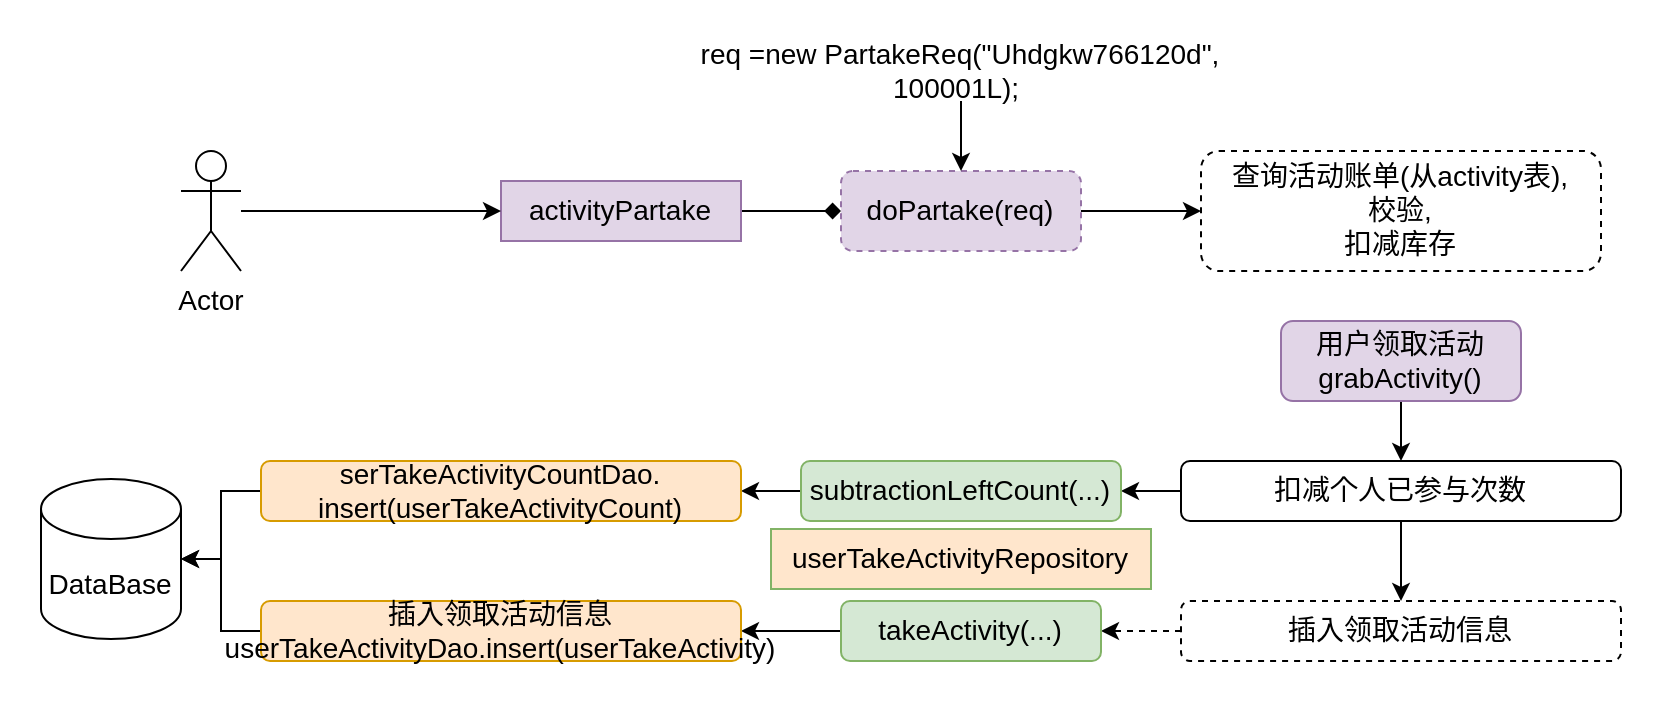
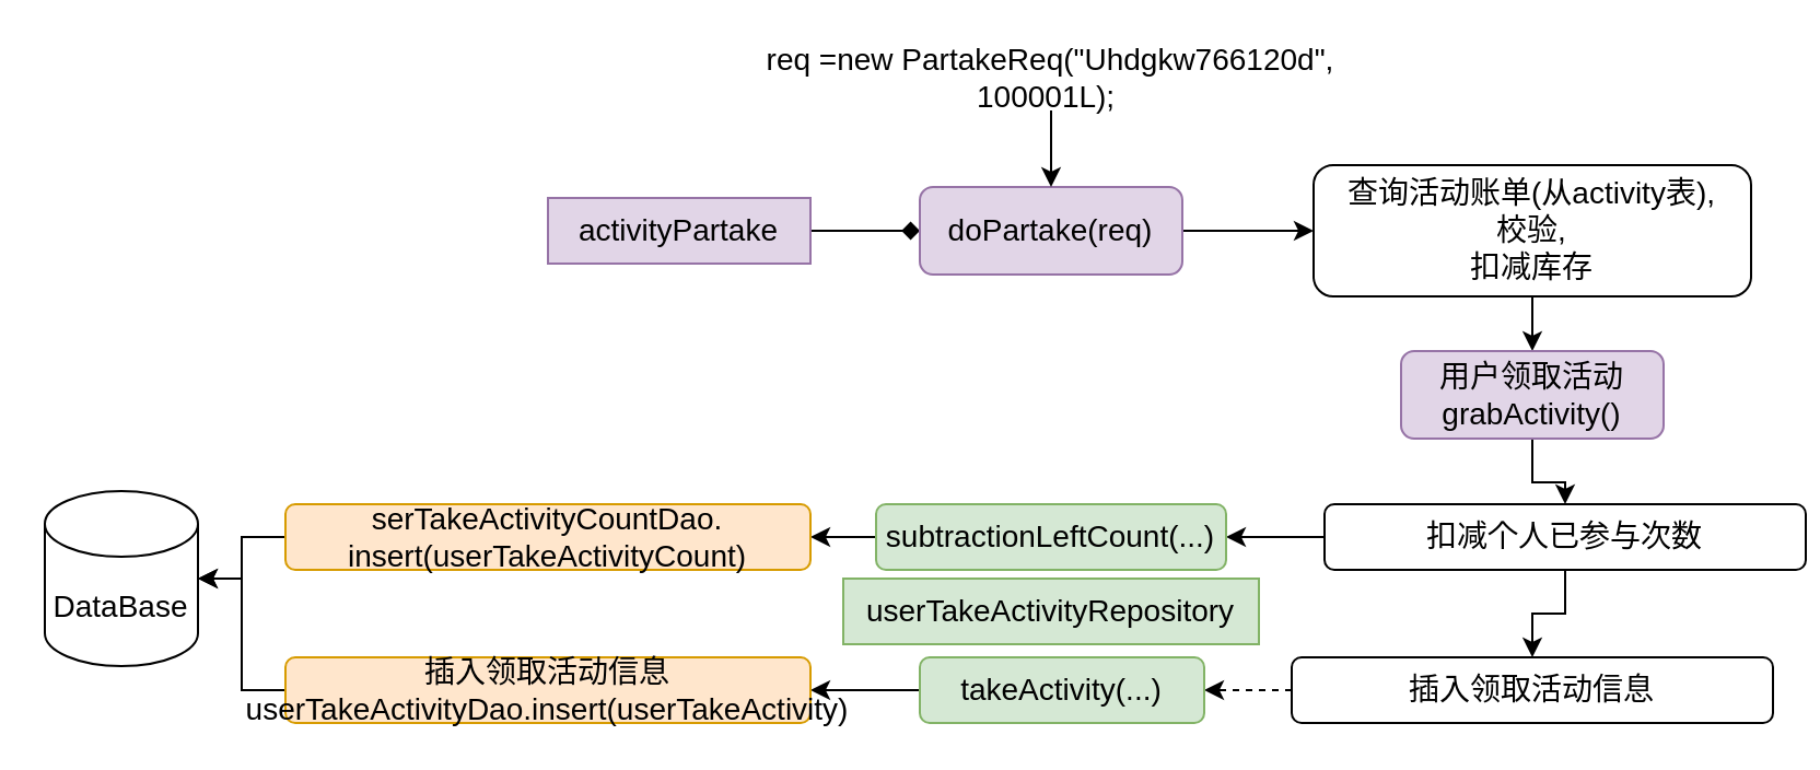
  <mxCell id="0" />
  <mxCell id="1" parent="0" />
  <mxCell id="2" value="" style="edgeStyle=orthogonalEdgeStyle;rounded=0;orthogonalLoop=1;jettySize=auto;html=1;strokeWidth=1;fontSize=14;fontStyle=0;endArrow=diamond;" edge="1" parent="1" source="3" target="7"><mxGeometry relative="1" as="geometry" /></mxCell>
  <mxCell id="3" value="activityPartake" style="rounded=0;whiteSpace=wrap;html=1;fillColor=#e1d5e7;strokeColor=#9673a6;strokeWidth=1;fontSize=14;fontStyle=0" vertex="1" parent="1"><mxGeometry x="250" y="90" width="120" height="30" as="geometry" /></mxCell>
- <mxCell id="4" value="" style="edgeStyle=orthogonalEdgeStyle;rounded=0;orthogonalLoop=1;jettySize=auto;html=1;strokeWidth=1;fontSize=14;fontStyle=0" edge="1" parent="1" source="5" target="3"><mxGeometry relative="1" as="geometry" /></mxCell>
- <mxCell id="5" value="Actor" style="shape=umlActor;verticalLabelPosition=bottom;verticalAlign=top;html=1;outlineConnect=0;strokeWidth=1;fontSize=14;fontStyle=0" vertex="1" parent="1"><mxGeometry x="90" y="75" width="30" height="60" as="geometry" /></mxCell>
  <mxCell id="6" value="" style="edgeStyle=orthogonalEdgeStyle;rounded=0;orthogonalLoop=1;jettySize=auto;html=1;strokeWidth=1;fontSize=14;fontStyle=0" edge="1" parent="1" source="7" target="9"><mxGeometry relative="1" as="geometry" /></mxCell>
- <mxCell id="7" value="doPartake(req)" style="rounded=1;whiteSpace=wrap;html=1;fillColor=#e1d5e7;strokeColor=#9673a6;strokeWidth=1;fontSize=14;fontStyle=0;dashed=1;" vertex="1" parent="1"><mxGeometry x="420" y="85" width="120" height="40" as="geometry" /></mxCell>
- <mxCell id="9" value="查询活动账单(从activity表),&lt;br style=&quot;font-size: 14px;&quot;&gt;校验,&lt;br style=&quot;font-size: 14px;&quot;&gt;扣减库存" style="rounded=1;whiteSpace=wrap;html=1;strokeWidth=1;fontSize=14;fontStyle=0;dashed=1;" vertex="1" parent="1"><mxGeometry x="600" y="75" width="200" height="60" as="geometry" /></mxCell>
+ <mxCell id="7" value="doPartake(req)" style="rounded=1;whiteSpace=wrap;html=1;fillColor=#e1d5e7;strokeColor=#9673a6;strokeWidth=1;fontSize=14;fontStyle=0" vertex="1" parent="1"><mxGeometry x="420" y="85" width="120" height="40" as="geometry" /></mxCell>
+ <mxCell id="8" value="" style="edgeStyle=orthogonalEdgeStyle;rounded=0;orthogonalLoop=1;jettySize=auto;html=1;strokeWidth=1;fontSize=14;fontStyle=0" edge="1" parent="1" source="9" target="11"><mxGeometry relative="1" as="geometry" /></mxCell>
+ <mxCell id="9" value="查询活动账单(从activity表),&lt;br style=&quot;font-size: 14px;&quot;&gt;校验,&lt;br style=&quot;font-size: 14px;&quot;&gt;扣减库存" style="rounded=1;whiteSpace=wrap;html=1;strokeWidth=1;fontSize=14;fontStyle=0" vertex="1" parent="1"><mxGeometry x="600" y="75" width="200" height="60" as="geometry" /></mxCell>
  <mxCell id="10" value="" style="edgeStyle=orthogonalEdgeStyle;rounded=0;orthogonalLoop=1;jettySize=auto;html=1;strokeWidth=1;fontSize=14;fontStyle=0" edge="1" parent="1" source="11" target="14"><mxGeometry relative="1" as="geometry" /></mxCell>
  <mxCell id="11" value="用户领取活动&lt;br style=&quot;font-size: 14px;&quot;&gt;grabActivity()" style="rounded=1;whiteSpace=wrap;html=1;fillColor=#e1d5e7;strokeColor=#9673a6;strokeWidth=1;fontSize=14;fontStyle=0" vertex="1" parent="1"><mxGeometry x="640" y="160" width="120" height="40" as="geometry" /></mxCell>
  <mxCell id="12" value="" style="edgeStyle=orthogonalEdgeStyle;rounded=0;orthogonalLoop=1;jettySize=auto;html=1;strokeWidth=1;fontSize=14;fontStyle=0" edge="1" parent="1" source="14" target="16"><mxGeometry relative="1" as="geometry" /></mxCell>
  <mxCell id="13" value="" style="edgeStyle=orthogonalEdgeStyle;rounded=0;orthogonalLoop=1;jettySize=auto;html=1;strokeWidth=1;fontSize=14;fontStyle=0" edge="1" parent="1" source="14" target="19"><mxGeometry relative="1" as="geometry" /></mxCell>
- <mxCell id="14" value="扣减个人已参与次数" style="rounded=1;whiteSpace=wrap;html=1;strokeWidth=1;fontSize=14;fontStyle=0" vertex="1" parent="1"><mxGeometry x="590" y="230" width="220" height="30" as="geometry" /></mxCell>
+ <mxCell id="14" value="扣减个人已参与次数" style="rounded=1;whiteSpace=wrap;html=1;strokeWidth=1;fontSize=14;fontStyle=0" vertex="1" parent="1"><mxGeometry x="605" y="230" width="220" height="30" as="geometry" /></mxCell>
  <mxCell id="15" value="" style="edgeStyle=orthogonalEdgeStyle;rounded=0;orthogonalLoop=1;jettySize=auto;html=1;strokeWidth=1;fontSize=14;fontStyle=0;dashed=1;" edge="1" parent="1" source="16" target="21"><mxGeometry relative="1" as="geometry" /></mxCell>
- <mxCell id="16" value="插入领取活动信息" style="rounded=1;whiteSpace=wrap;html=1;strokeWidth=1;fontSize=14;fontStyle=0;dashed=1;" vertex="1" parent="1"><mxGeometry x="590" y="300" width="220" height="30" as="geometry" /></mxCell>
- <mxCell id="17" value="userTakeActivityRepository" style="rounded=0;whiteSpace=wrap;html=1;fillColor=#ffe6cc;strokeColor=#82b366;strokeWidth=1;fontSize=14;fontStyle=0;" vertex="1" parent="1"><mxGeometry x="385" y="264" width="190" height="30" as="geometry" /></mxCell>
+ <mxCell id="16" value="插入领取活动信息" style="rounded=1;whiteSpace=wrap;html=1;strokeWidth=1;fontSize=14;fontStyle=0" vertex="1" parent="1"><mxGeometry x="590" y="300" width="220" height="30" as="geometry" /></mxCell>
+ <mxCell id="17" value="userTakeActivityRepository" style="rounded=0;whiteSpace=wrap;html=1;fillColor=#d5e8d4;strokeColor=#82b366;strokeWidth=1;fontSize=14;fontStyle=0" vertex="1" parent="1"><mxGeometry x="385" y="264" width="190" height="30" as="geometry" /></mxCell>
  <mxCell id="18" value="" style="edgeStyle=orthogonalEdgeStyle;rounded=0;orthogonalLoop=1;jettySize=auto;html=1;strokeWidth=1;fontSize=14;fontStyle=0" edge="1" parent="1" source="19" target="23"><mxGeometry relative="1" as="geometry" /></mxCell>
  <mxCell id="19" value="subtractionLeftCount(...)" style="rounded=1;whiteSpace=wrap;html=1;fillColor=#d5e8d4;strokeColor=#82b366;strokeWidth=1;fontSize=14;fontStyle=0" vertex="1" parent="1"><mxGeometry x="400" y="230" width="160" height="30" as="geometry" /></mxCell>
  <mxCell id="20" value="" style="edgeStyle=orthogonalEdgeStyle;rounded=0;orthogonalLoop=1;jettySize=auto;html=1;strokeWidth=1;fontSize=14;fontStyle=0" edge="1" parent="1" source="21" target="25"><mxGeometry relative="1" as="geometry" /></mxCell>
  <mxCell id="21" value="takeActivity(...)" style="rounded=1;whiteSpace=wrap;html=1;fillColor=#d5e8d4;strokeColor=#82b366;strokeWidth=1;fontSize=14;fontStyle=0" vertex="1" parent="1"><mxGeometry x="420" y="300" width="130" height="30" as="geometry" /></mxCell>
  <mxCell id="22" value="" style="edgeStyle=orthogonalEdgeStyle;rounded=0;orthogonalLoop=1;jettySize=auto;html=1;strokeWidth=1;fontSize=14;fontStyle=0" edge="1" parent="1" source="23" target="28"><mxGeometry relative="1" as="geometry" /></mxCell>
  <mxCell id="23" value="serTakeActivityCountDao.&lt;br style=&quot;font-size: 14px;&quot;&gt;insert(userTakeActivityCount)" style="rounded=1;whiteSpace=wrap;html=1;fillColor=#ffe6cc;strokeColor=#d79b00;strokeWidth=1;fontSize=14;fontStyle=0" vertex="1" parent="1"><mxGeometry x="130" y="230" width="240" height="30" as="geometry" /></mxCell>
  <mxCell id="24" value="" style="edgeStyle=orthogonalEdgeStyle;rounded=0;orthogonalLoop=1;jettySize=auto;html=1;strokeWidth=1;fontSize=14;fontStyle=0" edge="1" parent="1" source="25" target="28"><mxGeometry relative="1" as="geometry" /></mxCell>
  <mxCell id="25" value="插入领取活动信息&lt;br style=&quot;font-size: 14px;&quot;&gt;userTakeActivityDao.insert(userTakeActivity)" style="rounded=1;whiteSpace=wrap;html=1;fillColor=#ffe6cc;strokeColor=#d79b00;strokeWidth=1;fontSize=14;fontStyle=0" vertex="1" parent="1"><mxGeometry x="130" y="300" width="240" height="30" as="geometry" /></mxCell>
  <mxCell id="26" value="" style="edgeStyle=orthogonalEdgeStyle;rounded=0;orthogonalLoop=1;jettySize=auto;html=1;strokeWidth=1;fontSize=14;fontStyle=0" edge="1" parent="1" source="27" target="7"><mxGeometry relative="1" as="geometry" /></mxCell>
  <mxCell id="27" value="req =new PartakeReq(&quot;Uhdgkw766120d&quot;, 100001L);&amp;nbsp;" style="text;html=1;align=center;verticalAlign=middle;whiteSpace=wrap;rounded=0;strokeWidth=1;fontSize=14;fontStyle=0" vertex="1" parent="1"><mxGeometry x="330" y="20" width="300" height="30" as="geometry" /></mxCell>
- <mxCell id="28" value="DataBase" style="shape=cylinder3;whiteSpace=wrap;html=1;boundedLbl=1;backgroundOutline=1;size=15;strokeWidth=1;fontSize=14;fontStyle=0" vertex="1" parent="1"><mxGeometry x="20" y="239" width="70" height="80" as="geometry" /></mxCell>
+ <mxCell id="28" value="DataBase" style="shape=cylinder3;whiteSpace=wrap;html=1;boundedLbl=1;backgroundOutline=1;size=15;strokeWidth=1;fontSize=14;fontStyle=0" vertex="1" parent="1"><mxGeometry x="20" y="224" width="70" height="80" as="geometry" /></mxCell>
